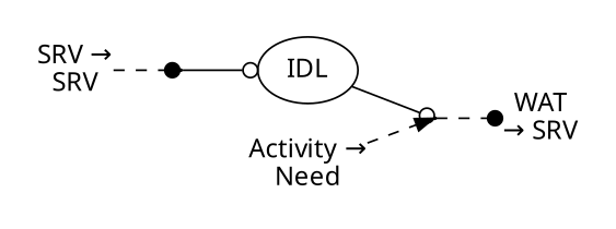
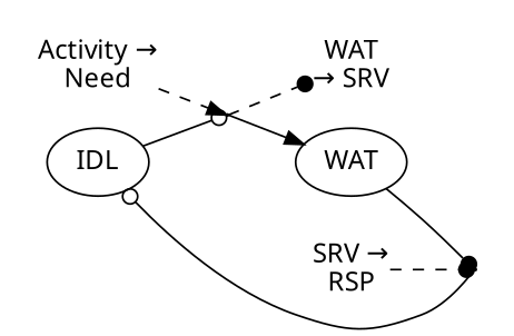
  digraph {
    color=white
    fontname="sans-serif"
    rankdir=LR
    node [fontname="sans-serif" shape=plain]
    edge [arrowhead=dot fontname="sans-serif"]
    n1 [label=IDL shape=ellipse]
    T_0_18446744073709551615 [height=0.015 shape=point width=0.015]
+   n3 [label=WAT shape=ellipse]
    n4 [label="WAT\n&#8594; SRV"]
    n5 [label="Activity &#8594;\nNeed"]
    T_1_18446744073709551615 [height=0.015 shape=point width=0.015]
-   n7 [label="SRV &#8594;\nSRV"]
+   n7 [label="SRV &#8594;\nRSP"]
    subgraph cluster_1 {
      n1
      T_0_18446744073709551615
+     n3
      n4
      n5
    }
    subgraph cluster_2 {
      T_1_18446744073709551615
      n7
    }
    n1 -> T_0_18446744073709551615 [arrowhead=odot direction=forward]
+   T_0_18446744073709551615 -> n3 [arrowhead=normal]
    T_0_18446744073709551615 -> n4 [color=Black style=dashed]
+   n3 -> T_1_18446744073709551615 [direction=forward]
    n5 -> T_0_18446744073709551615 [arrowhead=normal color=Black style=dashed]
    T_1_18446744073709551615 -> n1 [arrowhead=odot]
    n7 -> T_1_18446744073709551615 [color=Black style=dashed]
  }
